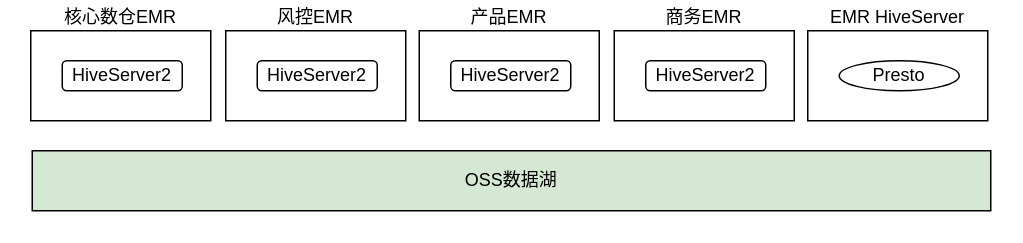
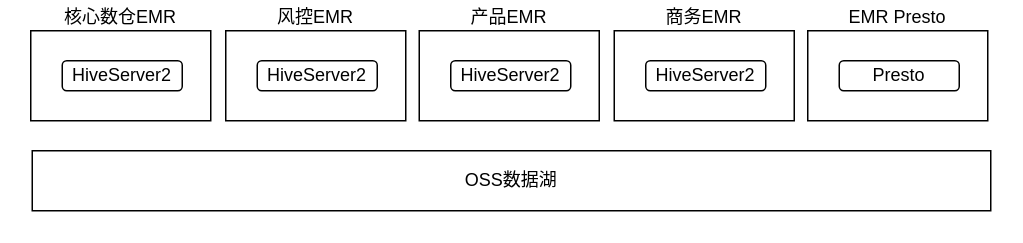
  <mxCell id="0" />
  <mxCell id="1" parent="0" />
  <mxCell id="2" value="核心数仓EMR" style="rounded=0;whiteSpace=wrap;html=1;labelPosition=center;verticalLabelPosition=top;align=center;verticalAlign=bottom;" vertex="1" parent="1"><mxGeometry x="20" y="20" width="120" height="60" as="geometry" /></mxCell>
  <mxCell id="3" value="HiveServer2" style="rounded=1;whiteSpace=wrap;html=1;" vertex="1" parent="1"><mxGeometry x="41" y="40" width="80" height="20" as="geometry" /></mxCell>
  <mxCell id="4" value="风控EMR" style="rounded=0;whiteSpace=wrap;html=1;labelPosition=center;verticalLabelPosition=top;align=center;verticalAlign=bottom;" vertex="1" parent="1"><mxGeometry x="150" y="20" width="120" height="60" as="geometry" /></mxCell>
  <mxCell id="5" value="HiveServer2" style="rounded=1;whiteSpace=wrap;html=1;" vertex="1" parent="1"><mxGeometry x="171" y="40" width="80" height="20" as="geometry" /></mxCell>
  <mxCell id="6" value="产品EMR" style="rounded=0;whiteSpace=wrap;html=1;labelPosition=center;verticalLabelPosition=top;align=center;verticalAlign=bottom;" vertex="1" parent="1"><mxGeometry x="279" y="20" width="120" height="60" as="geometry" /></mxCell>
  <mxCell id="7" value="HiveServer2" style="rounded=1;whiteSpace=wrap;html=1;" vertex="1" parent="1"><mxGeometry x="300" y="40" width="80" height="20" as="geometry" /></mxCell>
  <mxCell id="8" value="商务EMR" style="rounded=0;whiteSpace=wrap;html=1;labelPosition=center;verticalLabelPosition=top;align=center;verticalAlign=bottom;" vertex="1" parent="1"><mxGeometry x="409" y="20" width="120" height="60" as="geometry" /></mxCell>
  <mxCell id="9" value="HiveServer2" style="rounded=1;whiteSpace=wrap;html=1;" vertex="1" parent="1"><mxGeometry x="430" y="40" width="80" height="20" as="geometry" /></mxCell>
- <mxCell id="10" value="OSS数据湖" style="rounded=0;whiteSpace=wrap;html=1;fillColor=#d5e8d4;" vertex="1" parent="1"><mxGeometry x="21" y="100" width="639" height="40" as="geometry" /></mxCell>
- <mxCell id="11" value="EMR HiveServer" style="rounded=0;whiteSpace=wrap;html=1;labelPosition=center;verticalLabelPosition=top;align=center;verticalAlign=bottom;" vertex="1" parent="1"><mxGeometry x="538" y="20" width="120" height="60" as="geometry" /></mxCell>
- <mxCell id="12" value="Presto" style="ellipse;whiteSpace=wrap;html=1;" vertex="1" parent="1"><mxGeometry x="559" y="40" width="80" height="20" as="geometry" /></mxCell>
+ <mxCell id="10" value="OSS数据湖" style="rounded=0;whiteSpace=wrap;html=1;" vertex="1" parent="1"><mxGeometry x="21" y="100" width="639" height="40" as="geometry" /></mxCell>
+ <mxCell id="11" value="EMR Presto" style="rounded=0;whiteSpace=wrap;html=1;labelPosition=center;verticalLabelPosition=top;align=center;verticalAlign=bottom;" vertex="1" parent="1"><mxGeometry x="538" y="20" width="120" height="60" as="geometry" /></mxCell>
+ <mxCell id="12" value="Presto" style="rounded=1;whiteSpace=wrap;html=1;" vertex="1" parent="1"><mxGeometry x="559" y="40" width="80" height="20" as="geometry" /></mxCell>
